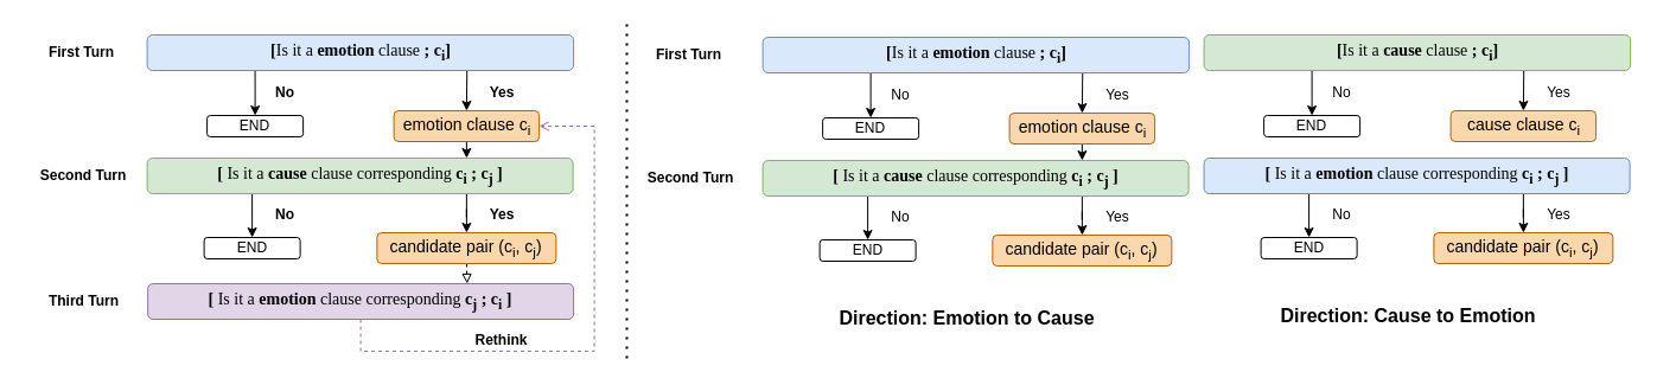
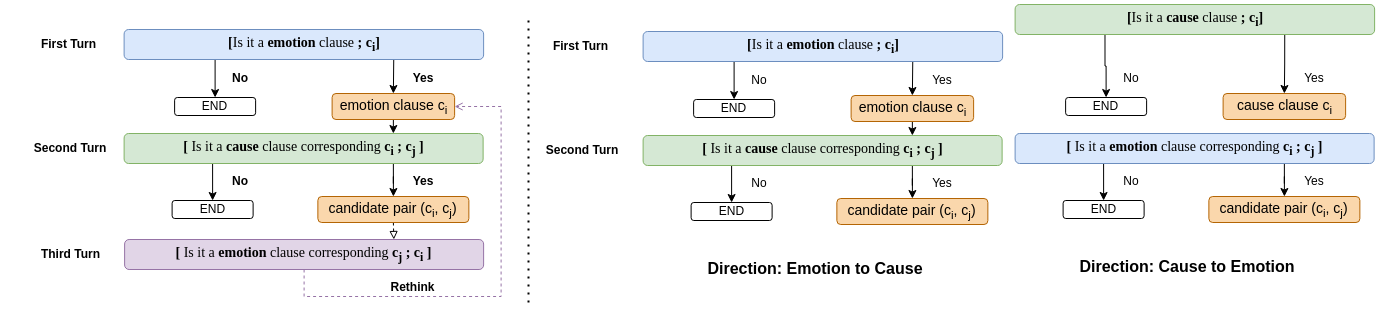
  <mxCell id="0" />
  <mxCell id="1" parent="0" />
  <mxCell id="2" style="edgeStyle=orthogonalEdgeStyle;rounded=0;orthogonalLoop=1;jettySize=auto;html=1;exitX=0.25;exitY=1;exitDx=0;exitDy=0;entryX=0.5;entryY=0;entryDx=0;entryDy=0;" parent="1" source="4" target="5" edge="1"><mxGeometry relative="1" as="geometry" /></mxCell>
  <mxCell id="3" style="edgeStyle=orthogonalEdgeStyle;rounded=0;orthogonalLoop=1;jettySize=auto;html=1;exitX=0.75;exitY=1;exitDx=0;exitDy=0;entryX=0.5;entryY=0;entryDx=0;entryDy=0;" parent="1" source="4" target="10" edge="1"><mxGeometry relative="1" as="geometry" /></mxCell>
  <mxCell id="4" value="&lt;font style=&quot;font-size: 14px&quot;&gt;&lt;font face=&quot;Verdana&quot;&gt;&lt;b&gt;[&lt;/b&gt;&lt;/font&gt;&lt;span style=&quot;font-family: &amp;#34;verdana&amp;#34;&quot;&gt;Is it a&amp;nbsp;&lt;/span&gt;&lt;b style=&quot;font-family: &amp;#34;verdana&amp;#34;&quot;&gt;emotion&lt;/b&gt;&lt;span style=&quot;font-family: &amp;#34;verdana&amp;#34;&quot;&gt;&amp;nbsp;clause&amp;nbsp;&lt;/span&gt;&lt;b style=&quot;font-family: &amp;#34;verdana&amp;#34;&quot;&gt;;&lt;/b&gt;&lt;span style=&quot;font-family: &amp;#34;verdana&amp;#34;&quot;&gt;&amp;nbsp;&lt;b&gt;c&lt;sub&gt;i&lt;/sub&gt;]&lt;/b&gt;&lt;/span&gt;&lt;/font&gt;" style="rounded=1;whiteSpace=wrap;html=1;fillColor=#dae8fc;strokeColor=#6c8ebf;" parent="1" vertex="1"><mxGeometry x="642.62" y="31" width="359.5" height="30" as="geometry" /></mxCell>
  <mxCell id="5" value="END" style="rounded=1;whiteSpace=wrap;html=1;" parent="1" vertex="1"><mxGeometry x="693.12" y="99" width="81" height="18" as="geometry" /></mxCell>
  <mxCell id="6" style="edgeStyle=orthogonalEdgeStyle;rounded=0;orthogonalLoop=1;jettySize=auto;html=1;exitX=0.25;exitY=1;exitDx=0;exitDy=0;entryX=0.5;entryY=0;entryDx=0;entryDy=0;" parent="1" source="8" target="11" edge="1"><mxGeometry relative="1" as="geometry" /></mxCell>
  <mxCell id="7" style="edgeStyle=orthogonalEdgeStyle;rounded=0;orthogonalLoop=1;jettySize=auto;html=1;exitX=0.75;exitY=1;exitDx=0;exitDy=0;" parent="1" source="8" target="12" edge="1"><mxGeometry relative="1" as="geometry" /></mxCell>
  <mxCell id="8" value="&lt;font style=&quot;font-size: 14px&quot; face=&quot;Verdana&quot;&gt;&lt;b&gt;[&lt;/b&gt; Is it a &lt;b&gt;cause&lt;/b&gt; clause corresponding &lt;b&gt;c&lt;sub&gt;i&lt;/sub&gt;&lt;/b&gt; &lt;b&gt;;&lt;/b&gt; &lt;b&gt;c&lt;sub&gt;j&lt;/sub&gt;&amp;nbsp;]&lt;/b&gt;&lt;/font&gt;" style="rounded=1;whiteSpace=wrap;html=1;fillColor=#D5E8D4;strokeColor=#82B366;" parent="1" vertex="1"><mxGeometry x="642.62" y="135" width="359" height="30" as="geometry" /></mxCell>
  <mxCell id="9" style="edgeStyle=orthogonalEdgeStyle;rounded=0;orthogonalLoop=1;jettySize=auto;html=1;exitX=0.5;exitY=1;exitDx=0;exitDy=0;entryX=0.75;entryY=0;entryDx=0;entryDy=0;" parent="1" source="10" target="8" edge="1"><mxGeometry relative="1" as="geometry" /></mxCell>
  <mxCell id="10" value="&lt;font style=&quot;font-size: 14px&quot;&gt;emotion clause c&lt;sub&gt;i&lt;/sub&gt;&lt;/font&gt;" style="rounded=1;whiteSpace=wrap;html=1;fillColor=#fad7ac;strokeColor=#b46504;" parent="1" vertex="1"><mxGeometry x="850.62" y="95" width="122.5" height="26" as="geometry" /></mxCell>
  <mxCell id="11" value="END" style="rounded=1;whiteSpace=wrap;html=1;" parent="1" vertex="1"><mxGeometry x="690.62" y="202" width="81" height="18" as="geometry" /></mxCell>
  <mxCell id="12" value="&lt;font style=&quot;font-size: 14px&quot;&gt;candidate pair (c&lt;sub&gt;i&lt;/sub&gt;, c&lt;sub&gt;j&lt;/sub&gt;)&lt;/font&gt;" style="rounded=1;whiteSpace=wrap;html=1;fillColor=#fad7ac;strokeColor=#b46504;" parent="1" vertex="1"><mxGeometry x="836.37" y="198" width="151" height="26" as="geometry" /></mxCell>
  <mxCell id="13" value="&lt;b&gt;First Turn&lt;/b&gt;" style="text;html=1;strokeColor=none;fillColor=none;align=center;verticalAlign=middle;whiteSpace=wrap;rounded=0;" parent="1" vertex="1"><mxGeometry x="531.62" y="36" width="97" height="20" as="geometry" /></mxCell>
  <mxCell id="14" value="&lt;b&gt;Second Turn&lt;/b&gt;" style="text;html=1;strokeColor=none;fillColor=none;align=center;verticalAlign=middle;whiteSpace=wrap;rounded=0;" parent="1" vertex="1"><mxGeometry x="531.62" y="140" width="100.25" height="20" as="geometry" /></mxCell>
  <mxCell id="15" value="No" style="text;html=1;strokeColor=none;fillColor=none;align=center;verticalAlign=middle;whiteSpace=wrap;rounded=0;" parent="1" vertex="1"><mxGeometry x="738.62" y="173" width="40" height="20" as="geometry" /></mxCell>
  <mxCell id="16" value="Yes" style="text;html=1;strokeColor=none;fillColor=none;align=center;verticalAlign=middle;whiteSpace=wrap;rounded=0;" parent="1" vertex="1"><mxGeometry x="921.62" y="173" width="40" height="20" as="geometry" /></mxCell>
  <mxCell id="17" value="No" style="text;html=1;strokeColor=none;fillColor=none;align=center;verticalAlign=middle;whiteSpace=wrap;rounded=0;" parent="1" vertex="1"><mxGeometry x="738.62" y="70" width="40" height="20" as="geometry" /></mxCell>
  <mxCell id="18" value="Yes" style="text;html=1;strokeColor=none;fillColor=none;align=center;verticalAlign=middle;whiteSpace=wrap;rounded=0;" parent="1" vertex="1"><mxGeometry x="921.62" y="70" width="40" height="20" as="geometry" /></mxCell>
  <mxCell id="19" style="edgeStyle=orthogonalEdgeStyle;rounded=0;orthogonalLoop=1;jettySize=auto;html=1;exitX=0.25;exitY=1;exitDx=0;exitDy=0;entryX=0.5;entryY=0;entryDx=0;entryDy=0;" parent="1" source="21" target="22" edge="1"><mxGeometry relative="1" as="geometry" /></mxCell>
  <mxCell id="20" style="edgeStyle=orthogonalEdgeStyle;rounded=0;orthogonalLoop=1;jettySize=auto;html=1;exitX=0.75;exitY=1;exitDx=0;exitDy=0;entryX=0.5;entryY=0;entryDx=0;entryDy=0;" parent="1" source="21" target="26" edge="1"><mxGeometry relative="1" as="geometry" /></mxCell>
- <mxCell id="21" value="&lt;font style=&quot;font-size: 14px&quot;&gt;&lt;font face=&quot;Verdana&quot;&gt;&lt;b&gt;[&lt;/b&gt;&lt;/font&gt;&lt;span style=&quot;font-family: &amp;#34;verdana&amp;#34;&quot;&gt;Is it a&amp;nbsp;&lt;/span&gt;&lt;b style=&quot;font-family: &amp;#34;verdana&amp;#34;&quot;&gt;cause&lt;/b&gt;&lt;span style=&quot;font-family: &amp;#34;verdana&amp;#34;&quot;&gt;&amp;nbsp;clause&amp;nbsp;&lt;/span&gt;&lt;b style=&quot;font-family: &amp;#34;verdana&amp;#34;&quot;&gt;;&lt;/b&gt;&lt;span style=&quot;font-family: &amp;#34;verdana&amp;#34;&quot;&gt;&amp;nbsp;&lt;b&gt;c&lt;sub&gt;i&lt;/sub&gt;]&lt;/b&gt;&lt;/span&gt;&lt;/font&gt;" style="rounded=1;whiteSpace=wrap;html=1;fillColor=#D5E8D4;strokeColor=#82B366;" parent="1" vertex="1"><mxGeometry x="1014.62" y="29" width="359.5" height="30" as="geometry" /></mxCell>
+ <mxCell id="21" value="&lt;font style=&quot;font-size: 14px&quot;&gt;&lt;font face=&quot;Verdana&quot;&gt;&lt;b&gt;[&lt;/b&gt;&lt;/font&gt;&lt;span style=&quot;font-family: &amp;#34;verdana&amp;#34;&quot;&gt;Is it a&amp;nbsp;&lt;/span&gt;&lt;b style=&quot;font-family: &amp;#34;verdana&amp;#34;&quot;&gt;cause&lt;/b&gt;&lt;span style=&quot;font-family: &amp;#34;verdana&amp;#34;&quot;&gt;&amp;nbsp;clause&amp;nbsp;&lt;/span&gt;&lt;b style=&quot;font-family: &amp;#34;verdana&amp;#34;&quot;&gt;;&lt;/b&gt;&lt;span style=&quot;font-family: &amp;#34;verdana&amp;#34;&quot;&gt;&amp;nbsp;&lt;b&gt;c&lt;sub&gt;i&lt;/sub&gt;]&lt;/b&gt;&lt;/span&gt;&lt;/font&gt;" style="rounded=1;whiteSpace=wrap;html=1;fillColor=#D5E8D4;strokeColor=#82B366;" parent="1" vertex="1"><mxGeometry x="1014.62" y="4" width="359.5" height="30" as="geometry" /></mxCell>
  <mxCell id="22" value="END" style="rounded=1;whiteSpace=wrap;html=1;" parent="1" vertex="1"><mxGeometry x="1065.12" y="97" width="81" height="18" as="geometry" /></mxCell>
  <mxCell id="23" style="edgeStyle=orthogonalEdgeStyle;rounded=0;orthogonalLoop=1;jettySize=auto;html=1;exitX=0.25;exitY=1;exitDx=0;exitDy=0;entryX=0.5;entryY=0;entryDx=0;entryDy=0;" parent="1" source="25" target="27" edge="1"><mxGeometry relative="1" as="geometry" /></mxCell>
  <mxCell id="24" style="edgeStyle=orthogonalEdgeStyle;rounded=0;orthogonalLoop=1;jettySize=auto;html=1;exitX=0.75;exitY=1;exitDx=0;exitDy=0;" parent="1" source="25" target="28" edge="1"><mxGeometry relative="1" as="geometry" /></mxCell>
  <mxCell id="25" value="&lt;font style=&quot;font-size: 14px&quot; face=&quot;Verdana&quot;&gt;&lt;b&gt;[&lt;/b&gt; Is it a &lt;b&gt;emotion&lt;/b&gt; clause corresponding &lt;b&gt;c&lt;sub&gt;i&lt;/sub&gt;&lt;/b&gt; &lt;b&gt;;&lt;/b&gt; &lt;b&gt;c&lt;sub&gt;j&lt;/sub&gt;&amp;nbsp;]&lt;/b&gt;&lt;/font&gt;" style="rounded=1;whiteSpace=wrap;html=1;fillColor=#DAE8FC;strokeColor=#6C8EBF;" parent="1" vertex="1"><mxGeometry x="1014.62" y="133" width="359" height="30" as="geometry" /></mxCell>
  <mxCell id="26" value="&lt;font style=&quot;font-size: 14px&quot;&gt;cause clause c&lt;sub&gt;i&lt;/sub&gt;&lt;/font&gt;" style="rounded=1;whiteSpace=wrap;html=1;fillColor=#fad7ac;strokeColor=#b46504;" parent="1" vertex="1"><mxGeometry x="1222.62" y="93" width="122.5" height="26" as="geometry" /></mxCell>
  <mxCell id="27" value="END" style="rounded=1;whiteSpace=wrap;html=1;" parent="1" vertex="1"><mxGeometry x="1062.62" y="200" width="81" height="18" as="geometry" /></mxCell>
  <mxCell id="28" value="&lt;font style=&quot;font-size: 14px&quot;&gt;candidate pair (c&lt;sub&gt;i&lt;/sub&gt;, c&lt;sub&gt;j&lt;/sub&gt;)&lt;/font&gt;" style="rounded=1;whiteSpace=wrap;html=1;fillColor=#fad7ac;strokeColor=#b46504;" parent="1" vertex="1"><mxGeometry x="1208.37" y="196" width="151" height="26" as="geometry" /></mxCell>
  <mxCell id="29" value="No" style="text;html=1;strokeColor=none;fillColor=none;align=center;verticalAlign=middle;whiteSpace=wrap;rounded=0;" parent="1" vertex="1"><mxGeometry x="1110.62" y="171" width="40" height="20" as="geometry" /></mxCell>
  <mxCell id="30" value="Yes" style="text;html=1;strokeColor=none;fillColor=none;align=center;verticalAlign=middle;whiteSpace=wrap;rounded=0;" parent="1" vertex="1"><mxGeometry x="1293.62" y="171" width="40" height="20" as="geometry" /></mxCell>
  <mxCell id="31" value="No" style="text;html=1;strokeColor=none;fillColor=none;align=center;verticalAlign=middle;whiteSpace=wrap;rounded=0;" parent="1" vertex="1"><mxGeometry x="1110.62" y="68" width="40" height="20" as="geometry" /></mxCell>
  <mxCell id="32" value="Yes" style="text;html=1;strokeColor=none;fillColor=none;align=center;verticalAlign=middle;whiteSpace=wrap;rounded=0;" parent="1" vertex="1"><mxGeometry x="1293.62" y="68" width="40" height="20" as="geometry" /></mxCell>
  <mxCell id="33" value="" style="endArrow=none;dashed=1;html=1;dashPattern=1 3;strokeWidth=2;" parent="1" edge="1"><mxGeometry width="50" height="50" relative="1" as="geometry"><mxPoint x="528" y="20" as="sourcePoint" /><mxPoint x="528" y="303" as="targetPoint" /></mxGeometry></mxCell>
  <mxCell id="34" value="&lt;font size=&quot;1&quot;&gt;&lt;b style=&quot;font-size: 16px&quot;&gt;Direction: Emotion to Cause&lt;/b&gt;&lt;/font&gt;" style="text;html=1;strokeColor=none;fillColor=none;align=center;verticalAlign=middle;whiteSpace=wrap;rounded=0;" vertex="1" parent="1"><mxGeometry x="693.12" y="246" width="244" height="44" as="geometry" /></mxCell>
  <mxCell id="35" value="&lt;font size=&quot;1&quot;&gt;&lt;b style=&quot;font-size: 16px&quot;&gt;Direction: Cause to Emotion&lt;/b&gt;&lt;/font&gt;" style="text;html=1;strokeColor=none;fillColor=none;align=center;verticalAlign=middle;whiteSpace=wrap;rounded=0;" vertex="1" parent="1"><mxGeometry x="1065.12" y="244" width="244" height="44" as="geometry" /></mxCell>
  <mxCell id="36" style="edgeStyle=orthogonalEdgeStyle;rounded=0;orthogonalLoop=1;jettySize=auto;html=1;exitX=0.25;exitY=1;exitDx=0;exitDy=0;entryX=0.5;entryY=0;entryDx=0;entryDy=0;" edge="1" parent="1" source="38" target="39"><mxGeometry relative="1" as="geometry" /></mxCell>
  <mxCell id="37" style="edgeStyle=orthogonalEdgeStyle;rounded=0;orthogonalLoop=1;jettySize=auto;html=1;exitX=0.75;exitY=1;exitDx=0;exitDy=0;entryX=0.5;entryY=0;entryDx=0;entryDy=0;" edge="1" parent="1" source="38" target="44"><mxGeometry relative="1" as="geometry" /></mxCell>
  <mxCell id="38" value="&lt;font style=&quot;font-size: 14px&quot;&gt;&lt;font face=&quot;Verdana&quot;&gt;&lt;b&gt;[&lt;/b&gt;&lt;/font&gt;&lt;span style=&quot;font-family: &amp;#34;verdana&amp;#34;&quot;&gt;Is it a&amp;nbsp;&lt;/span&gt;&lt;b style=&quot;font-family: &amp;#34;verdana&amp;#34;&quot;&gt;emotion&lt;/b&gt;&lt;span style=&quot;font-family: &amp;#34;verdana&amp;#34;&quot;&gt;&amp;nbsp;clause&amp;nbsp;&lt;/span&gt;&lt;b style=&quot;font-family: &amp;#34;verdana&amp;#34;&quot;&gt;;&lt;/b&gt;&lt;span style=&quot;font-family: &amp;#34;verdana&amp;#34;&quot;&gt;&amp;nbsp;&lt;b&gt;c&lt;sub&gt;i&lt;/sub&gt;]&lt;/b&gt;&lt;/span&gt;&lt;/font&gt;" style="rounded=1;whiteSpace=wrap;html=1;fillColor=#dae8fc;strokeColor=#6c8ebf;" vertex="1" parent="1"><mxGeometry x="123.62" y="29" width="359.5" height="30" as="geometry" /></mxCell>
  <mxCell id="39" value="END" style="rounded=1;whiteSpace=wrap;html=1;" vertex="1" parent="1"><mxGeometry x="174.12" y="97" width="81" height="18" as="geometry" /></mxCell>
  <mxCell id="40" style="edgeStyle=orthogonalEdgeStyle;rounded=0;orthogonalLoop=1;jettySize=auto;html=1;exitX=0.25;exitY=1;exitDx=0;exitDy=0;entryX=0.5;entryY=0;entryDx=0;entryDy=0;" edge="1" parent="1" source="42" target="45"><mxGeometry relative="1" as="geometry" /></mxCell>
  <mxCell id="41" style="edgeStyle=orthogonalEdgeStyle;rounded=0;orthogonalLoop=1;jettySize=auto;html=1;exitX=0.75;exitY=1;exitDx=0;exitDy=0;" edge="1" parent="1" source="42" target="47"><mxGeometry relative="1" as="geometry" /></mxCell>
  <mxCell id="42" value="&lt;font style=&quot;font-size: 14px&quot; face=&quot;Verdana&quot;&gt;&lt;b&gt;[&lt;/b&gt; Is it a &lt;b&gt;cause&lt;/b&gt; clause corresponding &lt;b&gt;c&lt;sub&gt;i&lt;/sub&gt;&lt;/b&gt; &lt;b&gt;;&lt;/b&gt; &lt;b&gt;c&lt;sub&gt;j&lt;/sub&gt;&amp;nbsp;]&lt;/b&gt;&lt;/font&gt;" style="rounded=1;whiteSpace=wrap;html=1;fillColor=#d5e8d4;strokeColor=#82b366;" vertex="1" parent="1"><mxGeometry x="123.62" y="133" width="359" height="30" as="geometry" /></mxCell>
  <mxCell id="43" style="edgeStyle=orthogonalEdgeStyle;rounded=0;orthogonalLoop=1;jettySize=auto;html=1;exitX=0.5;exitY=1;exitDx=0;exitDy=0;entryX=0.75;entryY=0;entryDx=0;entryDy=0;" edge="1" parent="1" source="44" target="42"><mxGeometry relative="1" as="geometry" /></mxCell>
  <mxCell id="44" value="&lt;font style=&quot;font-size: 14px&quot;&gt;emotion clause c&lt;sub&gt;i&lt;/sub&gt;&lt;/font&gt;" style="rounded=1;whiteSpace=wrap;html=1;fillColor=#fad7ac;strokeColor=#b46504;" vertex="1" parent="1"><mxGeometry x="331.62" y="93" width="122.5" height="26" as="geometry" /></mxCell>
  <mxCell id="45" value="END" style="rounded=1;whiteSpace=wrap;html=1;" vertex="1" parent="1"><mxGeometry x="171.62" y="200" width="81" height="18" as="geometry" /></mxCell>
  <mxCell id="46" style="edgeStyle=orthogonalEdgeStyle;rounded=0;orthogonalLoop=1;jettySize=auto;html=1;exitX=0.5;exitY=1;exitDx=0;exitDy=0;entryX=0.75;entryY=0;entryDx=0;entryDy=0;dashed=1;endArrow=block;endFill=0;" edge="1" parent="1" source="47" target="49"><mxGeometry relative="1" as="geometry" /></mxCell>
  <mxCell id="47" value="&lt;font style=&quot;font-size: 14px&quot;&gt;candidate pair (c&lt;sub&gt;i&lt;/sub&gt;, c&lt;sub&gt;j&lt;/sub&gt;)&lt;/font&gt;" style="rounded=1;whiteSpace=wrap;html=1;fillColor=#fad7ac;strokeColor=#b46504;" vertex="1" parent="1"><mxGeometry x="317.37" y="196" width="151" height="26" as="geometry" /></mxCell>
  <mxCell id="48" style="edgeStyle=orthogonalEdgeStyle;rounded=0;orthogonalLoop=1;jettySize=auto;html=1;entryX=1;entryY=0.5;entryDx=0;entryDy=0;dashed=1;endArrow=open;endFill=0;fillColor=#e1d5e7;strokeColor=#9673a6;" edge="1" parent="1" source="49" target="44"><mxGeometry relative="1" as="geometry"><Array as="points"><mxPoint x="303.62" y="296" /><mxPoint x="500.62" y="296" /><mxPoint x="500.62" y="106" /></Array></mxGeometry></mxCell>
  <mxCell id="49" value="&lt;font style=&quot;font-size: 14px&quot; face=&quot;Verdana&quot;&gt;&lt;b&gt;[&lt;/b&gt; Is it a &lt;b&gt;emotion&lt;/b&gt; clause corresponding &lt;b&gt;c&lt;sub&gt;j&lt;/sub&gt;&lt;/b&gt;&amp;nbsp;&lt;b&gt;;&lt;/b&gt; &lt;b&gt;c&lt;sub&gt;i&lt;/sub&gt;&amp;nbsp;]&lt;/b&gt;&lt;/font&gt;" style="rounded=1;whiteSpace=wrap;html=1;fillColor=#e1d5e7;strokeColor=#9673a6;" vertex="1" parent="1"><mxGeometry x="124.12" y="239" width="359" height="30" as="geometry" /></mxCell>
  <mxCell id="50" value="&lt;b&gt;First Turn&lt;/b&gt;" style="text;html=1;strokeColor=none;fillColor=none;align=center;verticalAlign=middle;whiteSpace=wrap;rounded=0;" vertex="1" parent="1"><mxGeometry x="20.25" y="34" width="97" height="20" as="geometry" /></mxCell>
  <mxCell id="51" value="&lt;b&gt;Second Turn&lt;/b&gt;" style="text;html=1;strokeColor=none;fillColor=none;align=center;verticalAlign=middle;whiteSpace=wrap;rounded=0;" vertex="1" parent="1"><mxGeometry y="138" width="100.25" height="20" as="geometry" x="20" /></mxCell>
  <mxCell id="52" value="&lt;b&gt;Third Turn&lt;/b&gt;" style="text;html=1;strokeColor=none;fillColor=none;align=center;verticalAlign=middle;whiteSpace=wrap;rounded=0;" vertex="1" parent="1"><mxGeometry x="20.87" y="244" width="98.5" height="20" as="geometry" /></mxCell>
  <mxCell id="53" value="&lt;b&gt;No&lt;/b&gt;" style="text;html=1;strokeColor=none;fillColor=none;align=center;verticalAlign=middle;whiteSpace=wrap;rounded=0;" vertex="1" parent="1"><mxGeometry x="219.62" y="171" width="40" height="20" as="geometry" /></mxCell>
  <mxCell id="54" value="&lt;b&gt;Yes&lt;/b&gt;" style="text;html=1;strokeColor=none;fillColor=none;align=center;verticalAlign=middle;whiteSpace=wrap;rounded=0;" vertex="1" parent="1"><mxGeometry x="402.62" y="171" width="40" height="20" as="geometry" /></mxCell>
- <mxCell id="55" value="&lt;b&gt;Rethink&lt;/b&gt;" style="text;html=1;strokeColor=none;fillColor=none;align=center;verticalAlign=middle;whiteSpace=wrap;rounded=0;" vertex="1" parent="1"><mxGeometry x="395.25" y="277" width="54.75" height="20" as="geometry" /></mxCell>
+ <mxCell id="55" value="&lt;b&gt;Rethink&lt;/b&gt;" style="text;html=1;strokeColor=none;fillColor=none;align=center;verticalAlign=middle;whiteSpace=wrap;rounded=0;" vertex="1" parent="1"><mxGeometry x="385.25" y="277" width="54.75" height="20" as="geometry" /></mxCell>
  <mxCell id="56" value="&lt;b&gt;No&lt;/b&gt;" style="text;html=1;strokeColor=none;fillColor=none;align=center;verticalAlign=middle;whiteSpace=wrap;rounded=0;" vertex="1" parent="1"><mxGeometry x="219.62" y="68" width="40" height="20" as="geometry" /></mxCell>
  <mxCell id="57" value="&lt;b&gt;Yes&lt;/b&gt;" style="text;html=1;strokeColor=none;fillColor=none;align=center;verticalAlign=middle;whiteSpace=wrap;rounded=0;" vertex="1" parent="1"><mxGeometry x="402.62" y="68" width="40" height="20" as="geometry" /></mxCell>
